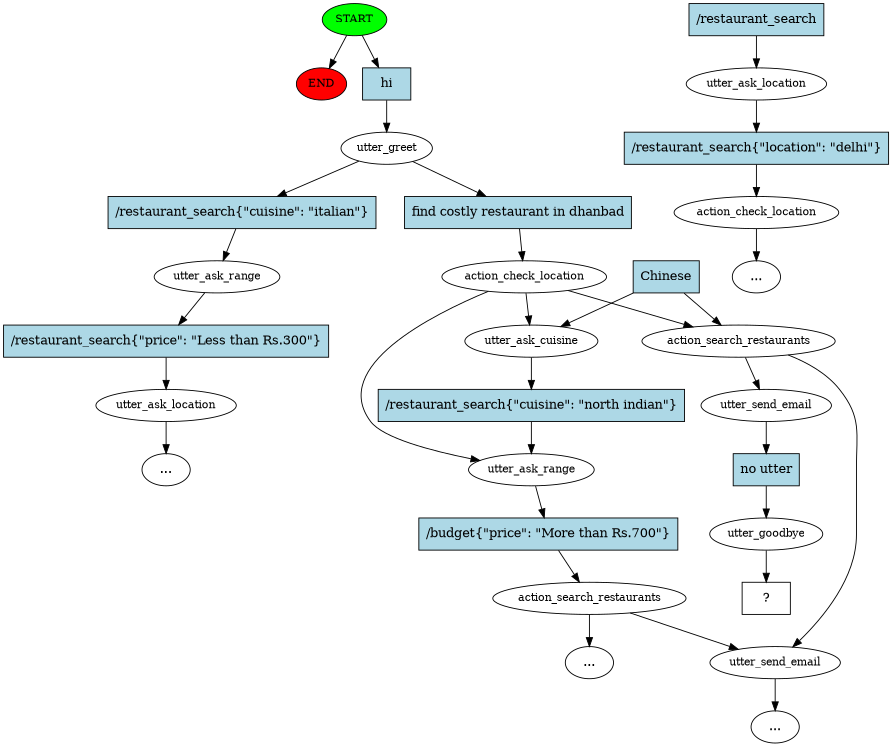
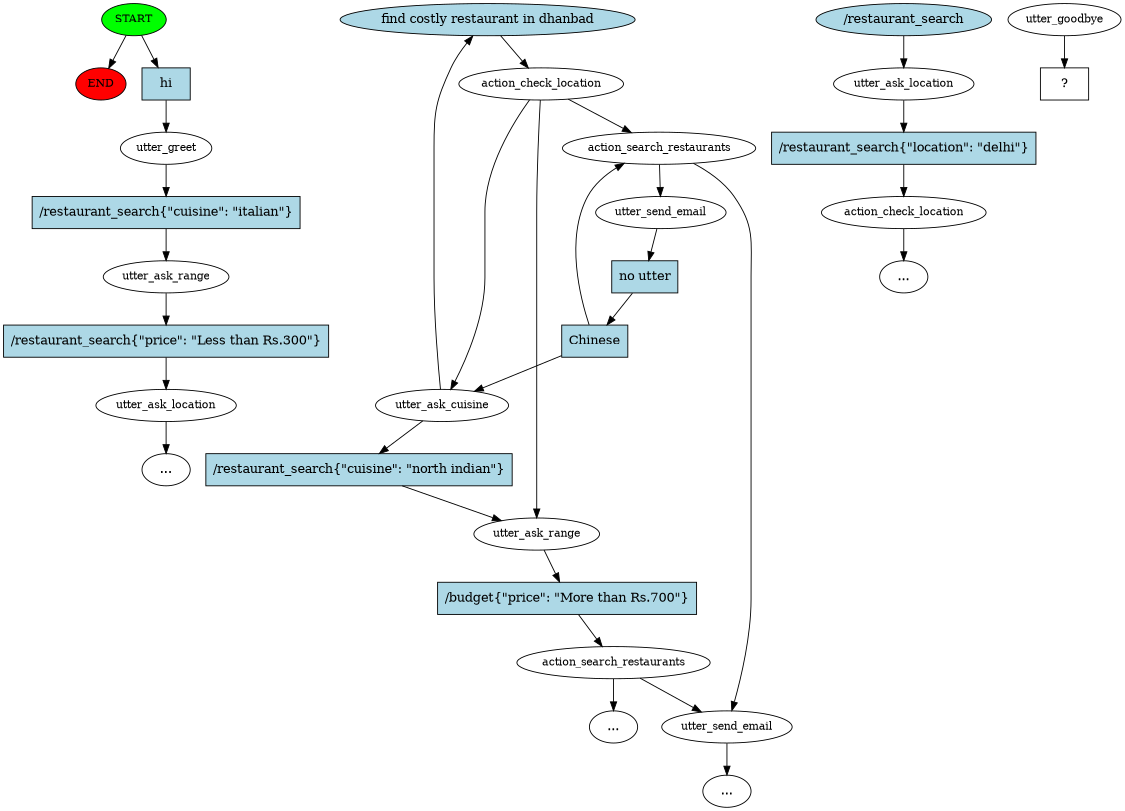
  digraph {
    n1 [fillcolor=green fontsize=12 label=START style=filled]
    n2 [fillcolor=red fontsize=12 label=END style=filled]
    n3 [fillcolor=lightblue label=hi shape=rect style=filled]
    n4 [fontsize=12 label=utter_greet]
    n5 [fillcolor=lightblue label="/restaurant_search{\"cuisine\": \"italian\"}" shape=rect style=filled]
-   n6 [fillcolor=lightblue label="find costly restaurant in dhanbad" shape=rect style=filled]
-   n7 [fillcolor=lightblue label="/restaurant_search" shape=rect style=filled]
+   n6 [fillcolor=lightblue label="find costly restaurant in dhanbad" shape=ellipse style=filled]
+   n7 [fillcolor=lightblue label="/restaurant_search" shape=ellipse style=filled]
    n8 [fontsize=12 label=utter_ask_location]
    n9 [fontsize=12 label=utter_ask_range]
    n10 [fontsize=12 label=action_check_location]
    n11 [fillcolor=lightblue label="/restaurant_search{\"location\": \"delhi\"}" shape=rect style=filled]
    n12 [fontsize=12 label=action_check_location]
    n13 [label="..."]
    n14 [fillcolor=lightblue label="/restaurant_search{\"price\": \"Less than Rs.300\"}" shape=rect style=filled]
    n15 [fontsize=12 label=utter_ask_location]
    n16 [label="..."]
    n17 [fontsize=12 label=utter_ask_cuisine]
    n18 [fontsize=12 label=utter_ask_range]
    n19 [fontsize=12 label=action_search_restaurants]
    n20 [fillcolor=lightblue label="/restaurant_search{\"cuisine\": \"north indian\"}" shape=rect style=filled]
    n21 [fillcolor=lightblue label="/budget{\"price\": \"More than Rs.700\"}" shape=rect style=filled]
    n22 [fontsize=12 label=utter_send_email]
    n23 [fontsize=12 label=utter_send_email]
    n24 [fillcolor=lightblue label=Chinese shape=rect style=filled]
    n25 [fontsize=12 label=action_search_restaurants]
    n26 [label="..."]
    n27 [label="..."]
    n28 [fillcolor=lightblue label="no utter" shape=rect style=filled]
    n29 [fontsize=12 label=utter_goodbye]
    n30 [label="  ?  " shape=rect]
    n1 -> n2
    n1 -> n3
    n3 -> n4
    n4 -> n5
-   n4 -> n6
+   n17 -> n6
    n5 -> n9
    n6 -> n10
    n7 -> n8
    n8 -> n11
    n9 -> n14
    n10 -> n17
    n10 -> n18
    n10 -> n19
    n11 -> n12
    n12 -> n13
    n14 -> n15
    n15 -> n16
    n17 -> n20
    n18 -> n21
    n19 -> n22
    n19 -> n23
    n20 -> n18
    n21 -> n25
    n22 -> n27
    n23 -> n28
    n24 -> n17
    n24 -> n19
    n25 -> n22
    n25 -> n26
-   n28 -> n29
+   n28 -> n24
    n29 -> n30
  }
